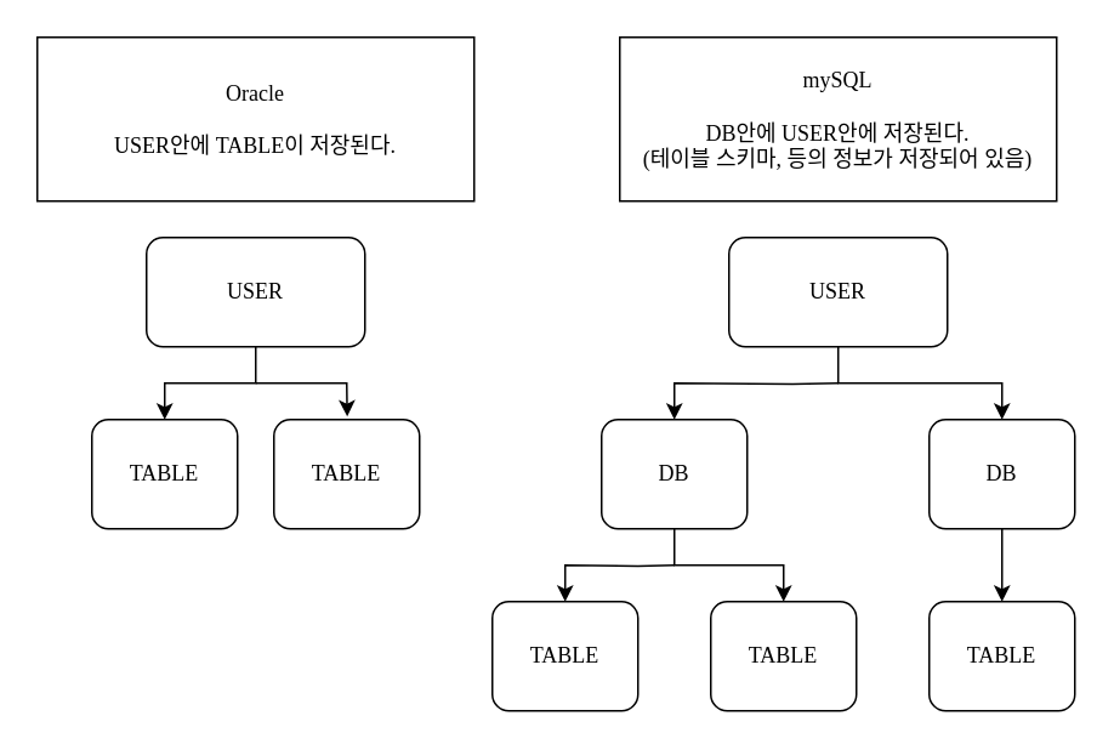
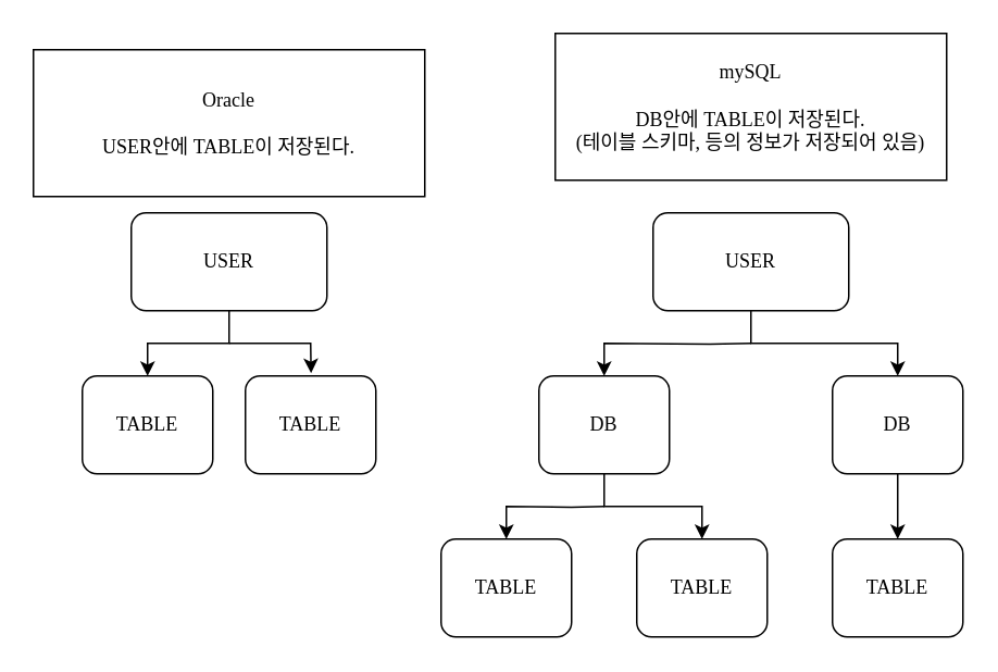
  <mxCell id="0" />
  <mxCell id="1" parent="0" />
  <mxCell id="2" value="" style="edgeStyle=orthogonalEdgeStyle;rounded=0;orthogonalLoop=1;jettySize=auto;html=1;fontFamily=a고딕14;" edge="1" parent="1" target="7"><mxGeometry relative="1" as="geometry"><mxPoint x="460" y="210" as="sourcePoint" /></mxGeometry></mxCell>
  <mxCell id="3" value="" style="edgeStyle=orthogonalEdgeStyle;rounded=0;orthogonalLoop=1;jettySize=auto;html=1;fontFamily=a고딕14;" edge="1" parent="1" source="4" target="8"><mxGeometry relative="1" as="geometry" /></mxCell>
  <mxCell id="4" value="USER" style="rounded=1;whiteSpace=wrap;html=1;fontFamily=a고딕14;" vertex="1" parent="1"><mxGeometry x="400" y="130" width="120" height="60" as="geometry" /></mxCell>
  <mxCell id="5" value="" style="edgeStyle=orthogonalEdgeStyle;rounded=0;orthogonalLoop=1;jettySize=auto;html=1;fontFamily=a고딕14;" edge="1" parent="1" target="9"><mxGeometry relative="1" as="geometry"><mxPoint x="370" y="310" as="sourcePoint" /></mxGeometry></mxCell>
  <mxCell id="6" value="" style="edgeStyle=orthogonalEdgeStyle;rounded=0;orthogonalLoop=1;jettySize=auto;html=1;fontFamily=a고딕14;" edge="1" parent="1" source="7" target="10"><mxGeometry relative="1" as="geometry" /></mxCell>
  <mxCell id="7" value="DB" style="whiteSpace=wrap;html=1;rounded=1;fontFamily=a고딕14;" vertex="1" parent="1"><mxGeometry x="330" y="230" width="80" height="60" as="geometry" /></mxCell>
  <mxCell id="8" value="DB" style="whiteSpace=wrap;html=1;rounded=1;fontFamily=a고딕14;" vertex="1" parent="1"><mxGeometry x="510" y="230" width="80" height="60" as="geometry" /></mxCell>
  <mxCell id="9" value="TABLE" style="whiteSpace=wrap;html=1;rounded=1;fontFamily=a고딕14;" vertex="1" parent="1"><mxGeometry x="270" y="330" width="80" height="60" as="geometry" /></mxCell>
  <mxCell id="10" value="TABLE" style="whiteSpace=wrap;html=1;rounded=1;fontFamily=a고딕14;" vertex="1" parent="1"><mxGeometry x="390" y="330" width="80" height="60" as="geometry" /></mxCell>
  <mxCell id="11" value="" style="edgeStyle=orthogonalEdgeStyle;rounded=0;orthogonalLoop=1;jettySize=auto;html=1;exitX=0.5;exitY=1;exitDx=0;exitDy=0;fontFamily=a고딕14;" edge="1" target="12" parent="1" source="8"><mxGeometry relative="1" as="geometry"><mxPoint x="590" y="290" as="sourcePoint" /></mxGeometry></mxCell>
  <mxCell id="12" value="TABLE" style="whiteSpace=wrap;html=1;rounded=1;fontFamily=a고딕14;" vertex="1" parent="1"><mxGeometry x="510" y="330" width="80" height="60" as="geometry" /></mxCell>
- <mxCell id="13" value="mySQL&lt;br&gt;&lt;br&gt;DB안에 USER안에 저장된다.&lt;br&gt;(테이블 스키마, 등의 정보가 저장되어 있음)" style="rounded=0;whiteSpace=wrap;html=1;fontFamily=a고딕14;" vertex="1" parent="1"><mxGeometry x="340" y="20" width="240" height="90" as="geometry" /></mxCell>
+ <mxCell id="13" value="mySQL&lt;br&gt;&lt;br&gt;DB안에 TABLE이 저장된다.&lt;br&gt;(테이블 스키마, 등의 정보가 저장되어 있음)" style="rounded=0;whiteSpace=wrap;html=1;fontFamily=a고딕14;" vertex="1" parent="1"><mxGeometry x="340" y="20" width="240" height="90" as="geometry" /></mxCell>
  <mxCell id="14" value="" style="edgeStyle=orthogonalEdgeStyle;rounded=0;orthogonalLoop=1;jettySize=auto;html=1;exitX=0.5;exitY=1;exitDx=0;exitDy=0;entryX=0.5;entryY=0;entryDx=0;entryDy=0;fontFamily=a고딕14;" edge="1" parent="1" target="16" source="15"><mxGeometry relative="1" as="geometry"><mxPoint x="130" y="210" as="sourcePoint" /><mxPoint x="40" y="230" as="targetPoint" /></mxGeometry></mxCell>
  <mxCell id="15" value="USER" style="rounded=1;whiteSpace=wrap;html=1;fontFamily=a고딕14;" vertex="1" parent="1"><mxGeometry x="80" y="130" width="120" height="60" as="geometry" /></mxCell>
  <mxCell id="16" value="TABLE" style="whiteSpace=wrap;html=1;rounded=1;fontFamily=a고딕14;" vertex="1" parent="1"><mxGeometry x="50" y="230" width="80" height="60" as="geometry" /></mxCell>
  <mxCell id="17" value="TABLE" style="whiteSpace=wrap;html=1;rounded=1;fontFamily=a고딕14;" vertex="1" parent="1"><mxGeometry x="150" y="230" width="80" height="60" as="geometry" /></mxCell>
  <mxCell id="18" value="" style="endArrow=classic;html=1;rounded=0;entryX=0.503;entryY=-0.029;entryDx=0;entryDy=0;entryPerimeter=0;fontFamily=a고딕14;" edge="1" parent="1" target="17"><mxGeometry width="50" height="50" relative="1" as="geometry"><mxPoint x="140" y="210" as="sourcePoint" /><mxPoint x="190" y="160" as="targetPoint" /><Array as="points"><mxPoint x="190" y="210" /></Array></mxGeometry></mxCell>
- <mxCell id="19" value="Oracle&lt;br&gt;&lt;br&gt;USER안에 TABLE이 저장된다." style="rounded=0;whiteSpace=wrap;html=1;fontFamily=a고딕14;" vertex="1" parent="1"><mxGeometry x="20" y="20" width="240" height="90" as="geometry" /></mxCell>
+ <mxCell id="19" value="Oracle&lt;br&gt;&lt;br&gt;USER안에 TABLE이 저장된다." style="rounded=0;whiteSpace=wrap;html=1;fontFamily=a고딕14;" vertex="1" parent="1"><mxGeometry x="20" y="30" width="240" height="90" as="geometry" /></mxCell>
